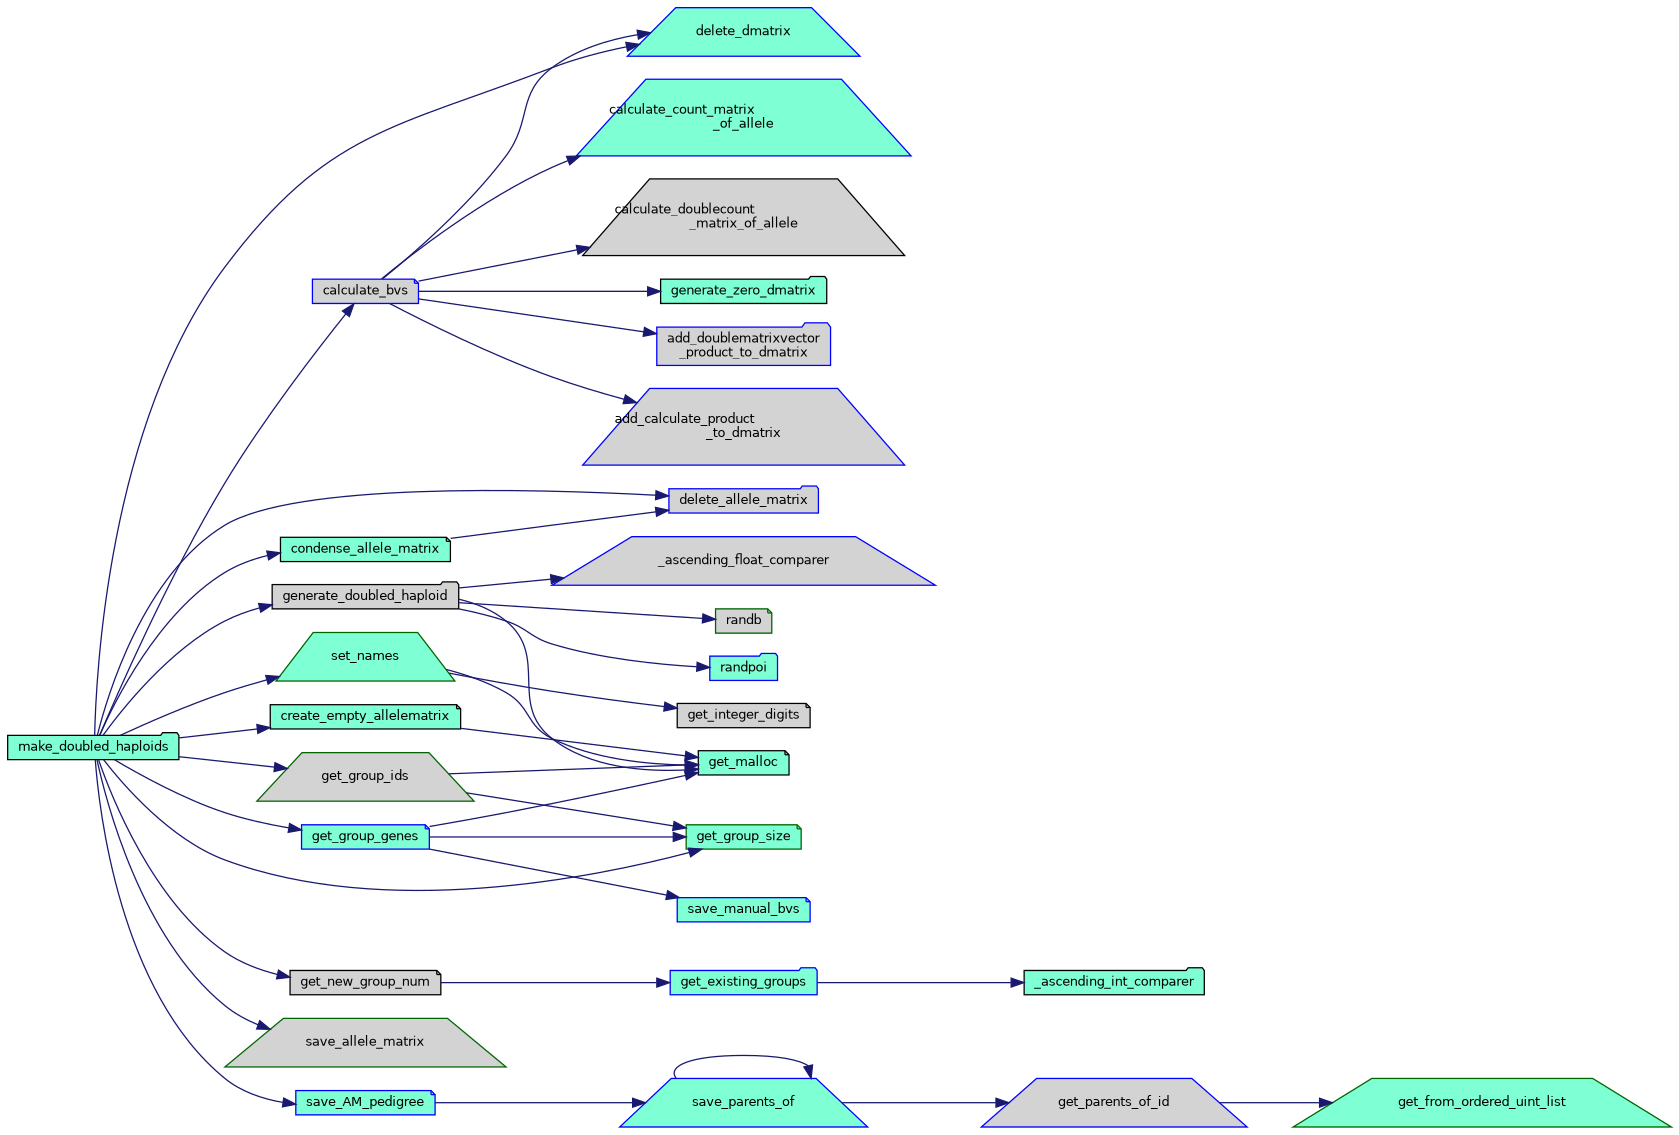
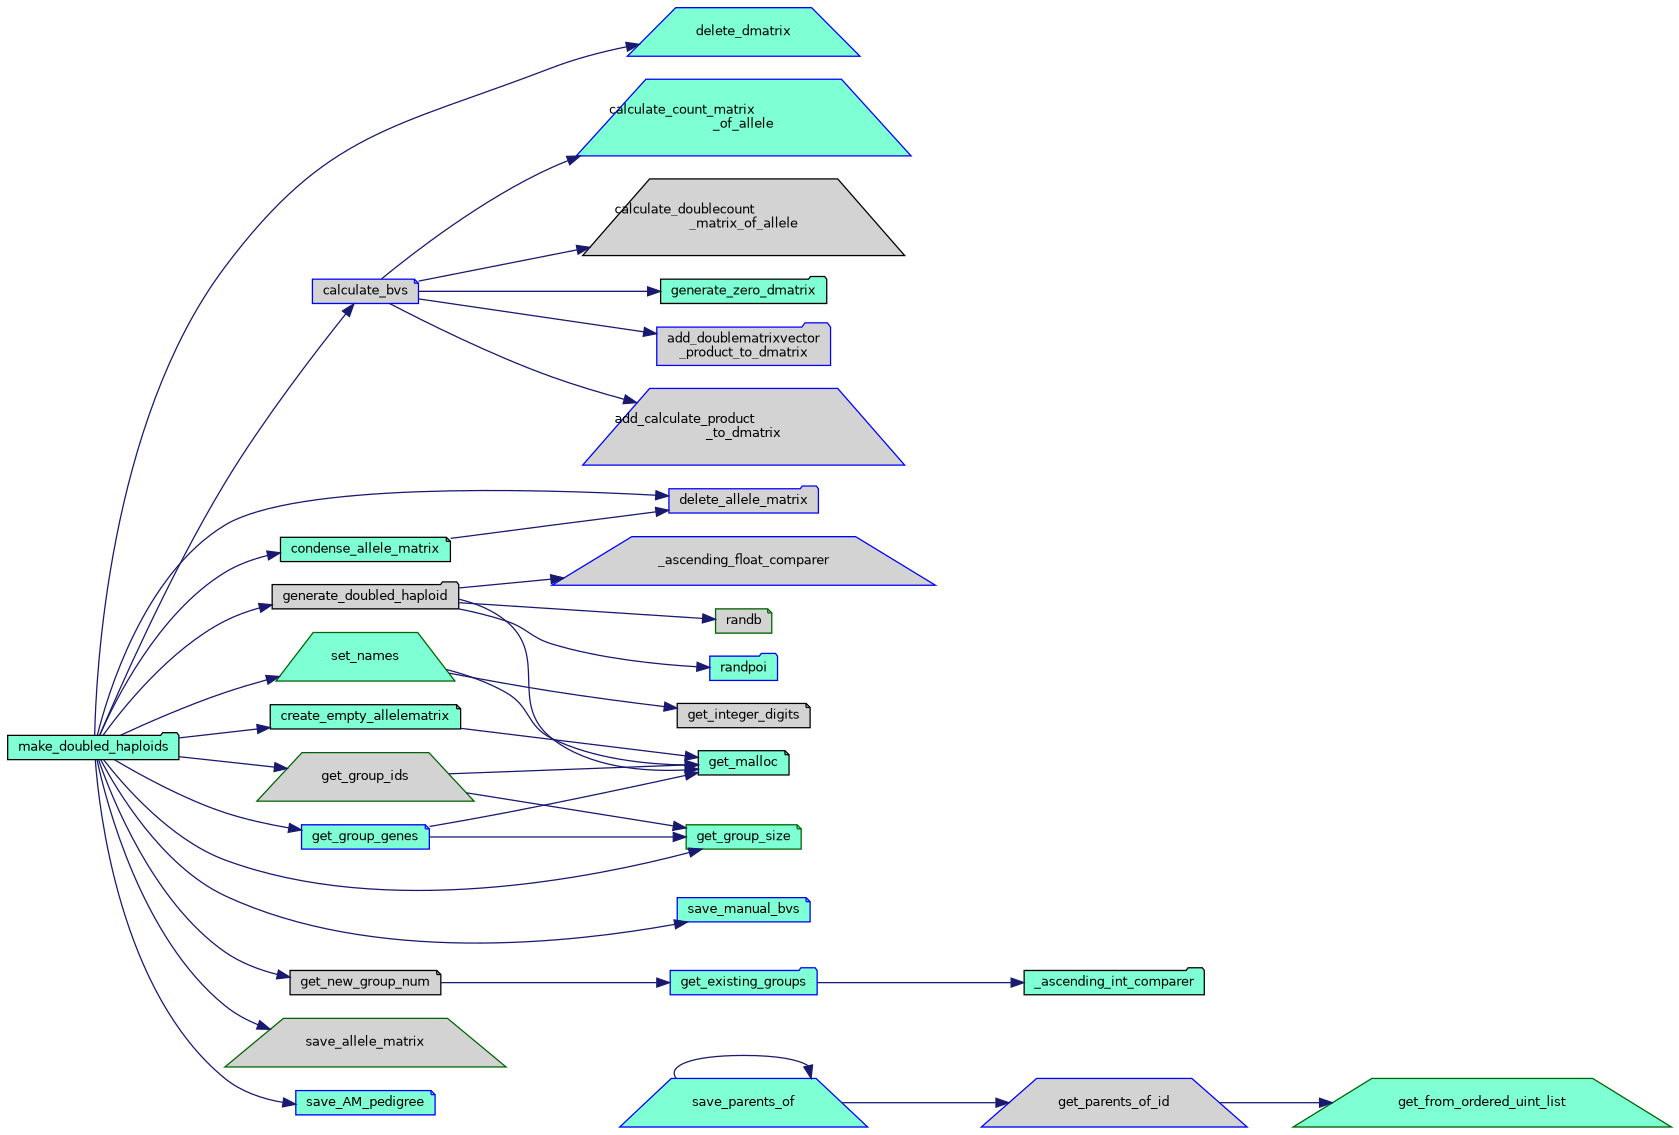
  digraph {
    rankdir=LR
    node [color=blue fillcolor=aquamarine fontname=Helvetica fontsize=10 shape=note style=filled]
    edge [color=midnightblue fontname=Helvetica fontsize=10 labelfontname=Helvetica labelfontsize=10 style=solid]
    n1 [color=black fontcolor=black height=0.2 label=make_doubled_haploids shape=folder width=0.4]
    n2 [fillcolor=lightgrey height=0.2 label=calculate_bvs width=0.4]
    n3 [height=0.2 label=delete_dmatrix shape=trapezium width=0.4]
    n4 [color=black height=0.2 label=condense_allele_matrix width=0.4]
    n5 [fillcolor=lightgrey height=0.2 label=delete_allele_matrix shape=folder width=0.4]
    n6 [color=black height=0.2 label=create_empty_allelematrix width=0.4]
    n7 [color=black fillcolor=lightgrey height=0.2 label=generate_doubled_haploid shape=folder width=0.4]
    n8 [height=0.2 label=get_group_genes width=0.4]
    n9 [color=darkgreen height=0.2 label=get_group_size width=0.4]
    n10 [color=darkgreen fillcolor=lightgrey height=0.2 label=get_group_ids shape=trapezium width=0.4]
    n11 [color=black fillcolor=lightgrey height=0.2 label=get_new_group_num width=0.4]
    n12 [color=darkgreen fillcolor=lightgrey height=0.2 label=save_allele_matrix shape=trapezium width=0.4]
    n13 [height=0.2 label=save_AM_pedigree width=0.4]
    n14 [height=0.2 label=save_manual_bvs width=0.4]
    n15 [color=darkgreen height=0.2 label=set_names shape=trapezium width=0.4]
    n16 [fillcolor=lightgrey height=0.2 label="add_doublematrixvector\l_product_to_dmatrix" shape=folder width=0.4]
    n17 [fillcolor=lightgrey height=0.2 label="add_calculate_product\l_to_dmatrix" shape=trapezium width=0.4]
    n18 [height=0.2 label="calculate_count_matrix\l_of_allele" shape=trapezium width=0.4]
    n19 [color=black fillcolor=lightgrey height=0.2 label="calculate_doublecount\l_matrix_of_allele" shape=trapezium width=0.4]
    n20 [color=black height=0.2 label=generate_zero_dmatrix shape=folder width=0.4]
    n21 [color=black height=0.2 label=get_malloc width=0.4]
    n22 [fillcolor=lightgrey height=0.2 label=_ascending_float_comparer shape=trapezium width=0.4]
    n23 [color=darkgreen fillcolor=lightgrey height=0.2 label=randb width=0.4]
    n24 [height=0.2 label=randpoi shape=folder width=0.4]
    n25 [height=0.2 label=get_existing_groups shape=folder width=0.4]
    n26 [height=0.2 label=save_parents_of shape=trapezium width=0.4]
    n27 [color=black fillcolor=lightgrey height=0.2 label=get_integer_digits width=0.4]
    n28 [color=black height=0.2 label=_ascending_int_comparer shape=folder width=0.4]
    n29 [fillcolor=lightgrey height=0.2 label=get_parents_of_id shape=trapezium width=0.4]
    n30 [color=darkgreen height=0.2 label=get_from_ordered_uint_list shape=trapezium width=0.4]
    n1 -> n2
    n1 -> n3
    n1 -> n4
    n1 -> n5
    n1 -> n6
    n1 -> n7
    n1 -> n8
    n1 -> n9
    n1 -> n10
    n1 -> n11
    n1 -> n12
    n1 -> n13
-   n8 -> n14
+   n1 -> n14
    n1 -> n15
-   n2 -> n3
    n2 -> n16
    n2 -> n17
    n2 -> n18
    n2 -> n19
    n2 -> n20
    n4 -> n5
    n6 -> n21
    n7 -> n21
    n7 -> n22
    n7 -> n23
    n7 -> n24
    n8 -> n9
    n8 -> n21
    n10 -> n9
    n10 -> n21
    n11 -> n25
-   n13 -> n26
    n15 -> n21
    n15 -> n27
    n25 -> n28
    n26 -> n26
    n26 -> n29
    n29 -> n30
  }
